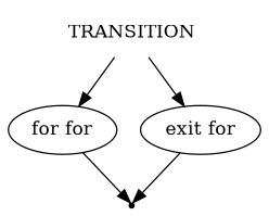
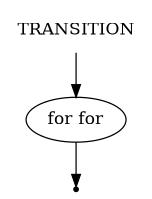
  digraph {
    node [shape=oval]
    n1 [label=TRANSITION shape=plaintext]
    n2 [label="for for"]
-   n3 [label="exit for"]
    end [shape=point]
    n1 -> n2
-   n1 -> n3
    n2 -> end
-   n3 -> end
  }
